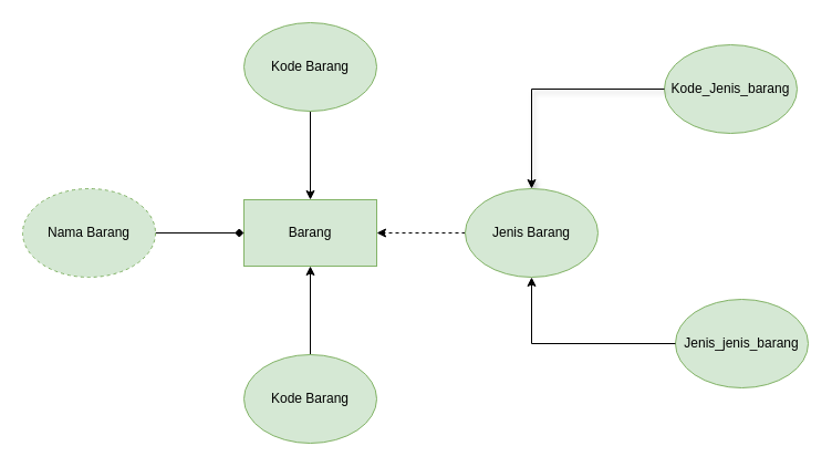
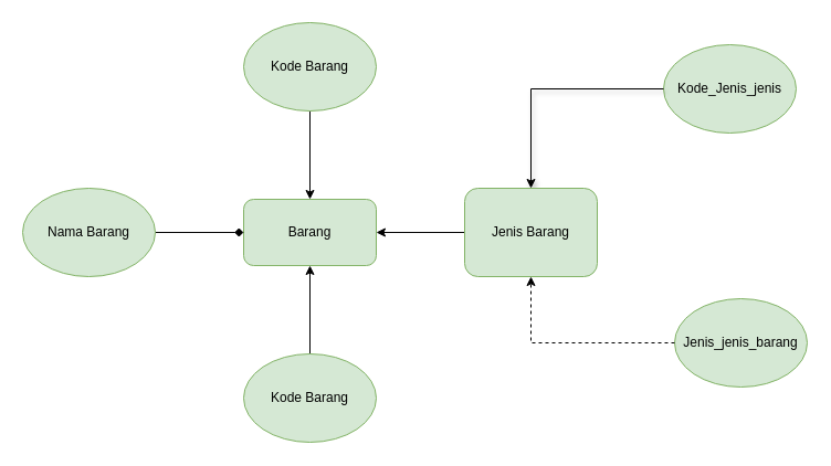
  <mxCell id="0" />
  <mxCell id="1" parent="0" />
- <mxCell id="2" value="Kode_Jenis_barang" style="ellipse;whiteSpace=wrap;html=1;fillColor=#d5e8d4;strokeColor=#82b366;" vertex="1" parent="1"><mxGeometry x="600" y="40" width="120" height="80" as="geometry" /></mxCell>
+ <mxCell id="2" value="Kode_Jenis_jenis" style="ellipse;whiteSpace=wrap;html=1;fillColor=#d5e8d4;strokeColor=#82b366;" vertex="1" parent="1"><mxGeometry x="600" y="40" width="120" height="80" as="geometry" /></mxCell>
  <mxCell id="3" value="Jenis_jenis_barang" style="ellipse;whiteSpace=wrap;html=1;fillColor=#d5e8d4;strokeColor=#82b366;" vertex="1" parent="1"><mxGeometry x="610" y="270" width="120" height="80" as="geometry" /></mxCell>
  <mxCell id="4" value="" style="endArrow=classic;html=1;rounded=0;shadow=1;edgeStyle=orthogonalEdgeStyle;exitX=0;exitY=0.5;exitDx=0;exitDy=0;" edge="1" parent="1" source="2" target="7"><mxGeometry width="50" height="50" relative="1" as="geometry"><mxPoint x="560" y="80" as="sourcePoint" /><mxPoint x="480" y="160" as="targetPoint" /></mxGeometry></mxCell>
- <mxCell id="5" value="" style="endArrow=classic;html=1;rounded=0;shadow=0;edgeStyle=orthogonalEdgeStyle;exitX=0;exitY=0.5;exitDx=0;exitDy=0;entryX=0.5;entryY=1;entryDx=0;entryDy=0;" edge="1" parent="1" source="3" target="7"><mxGeometry width="50" height="50" relative="1" as="geometry"><mxPoint x="550" y="270" as="sourcePoint" /><mxPoint x="480" y="230" as="targetPoint" /></mxGeometry></mxCell>
- <mxCell id="6" value="" style="edgeStyle=orthogonalEdgeStyle;rounded=0;orthogonalLoop=1;jettySize=auto;html=1;shadow=0;dashed=1;" edge="1" parent="1" source="7" target="8"><mxGeometry relative="1" as="geometry" /></mxCell>
- <mxCell id="7" value="Jenis Barang" style="ellipse;whiteSpace=wrap;html=1;fillColor=#d5e8d4;strokeColor=#82b366;" vertex="1" parent="1"><mxGeometry x="420" y="170" width="120" height="80" as="geometry" /></mxCell>
- <mxCell id="8" value="Barang" style="whiteSpace=wrap;html=1;fillColor=#d5e8d4;strokeColor=#82b366;" vertex="1" parent="1"><mxGeometry x="220" y="180" width="120" height="60" as="geometry" /></mxCell>
+ <mxCell id="5" value="" style="endArrow=classic;html=1;rounded=0;shadow=0;edgeStyle=orthogonalEdgeStyle;exitX=0;exitY=0.5;exitDx=0;exitDy=0;entryX=0.5;entryY=1;entryDx=0;entryDy=0;dashed=1;" edge="1" parent="1" source="3" target="7"><mxGeometry width="50" height="50" relative="1" as="geometry"><mxPoint x="550" y="270" as="sourcePoint" /><mxPoint x="480" y="230" as="targetPoint" /></mxGeometry></mxCell>
+ <mxCell id="6" value="" style="edgeStyle=orthogonalEdgeStyle;rounded=0;orthogonalLoop=1;jettySize=auto;html=1;shadow=0;" edge="1" parent="1" source="7" target="8"><mxGeometry relative="1" as="geometry" /></mxCell>
+ <mxCell id="7" value="Jenis Barang" style="whiteSpace=wrap;html=1;fillColor=#d5e8d4;strokeColor=#82b366;rounded=1;" vertex="1" parent="1"><mxGeometry x="420" y="170" width="120" height="80" as="geometry" /></mxCell>
+ <mxCell id="8" value="Barang" style="whiteSpace=wrap;html=1;fillColor=#d5e8d4;strokeColor=#82b366;rounded=1;" vertex="1" parent="1"><mxGeometry x="220" y="180" width="120" height="60" as="geometry" /></mxCell>
  <mxCell id="9" value="" style="edgeStyle=orthogonalEdgeStyle;rounded=0;orthogonalLoop=1;jettySize=auto;html=1;shadow=0;" edge="1" parent="1" source="10" target="8"><mxGeometry relative="1" as="geometry" /></mxCell>
  <mxCell id="10" value="Kode Barang" style="ellipse;whiteSpace=wrap;html=1;fillColor=#d5e8d4;strokeColor=#82b366;" vertex="1" parent="1"><mxGeometry x="220" y="20" width="120" height="80" as="geometry" /></mxCell>
  <mxCell id="11" value="" style="edgeStyle=orthogonalEdgeStyle;rounded=0;orthogonalLoop=1;jettySize=auto;html=1;shadow=0;" edge="1" parent="1" source="12" target="8"><mxGeometry relative="1" as="geometry" /></mxCell>
  <mxCell id="12" value="Kode Barang" style="ellipse;whiteSpace=wrap;html=1;fillColor=#d5e8d4;strokeColor=#82b366;" vertex="1" parent="1"><mxGeometry x="220" y="320" width="120" height="80" as="geometry" /></mxCell>
  <mxCell id="13" value="" style="edgeStyle=orthogonalEdgeStyle;rounded=0;orthogonalLoop=1;jettySize=auto;html=1;shadow=0;endArrow=diamond;" edge="1" parent="1" source="14" target="8"><mxGeometry relative="1" as="geometry" /></mxCell>
- <mxCell id="14" value="Nama Barang" style="ellipse;whiteSpace=wrap;html=1;fillColor=#d5e8d4;strokeColor=#82b366;dashed=1;" vertex="1" parent="1"><mxGeometry x="20" y="170" width="120" height="80" as="geometry" /></mxCell>
+ <mxCell id="14" value="Nama Barang" style="ellipse;whiteSpace=wrap;html=1;fillColor=#d5e8d4;strokeColor=#82b366;" vertex="1" parent="1"><mxGeometry x="20" y="170" width="120" height="80" as="geometry" /></mxCell>
